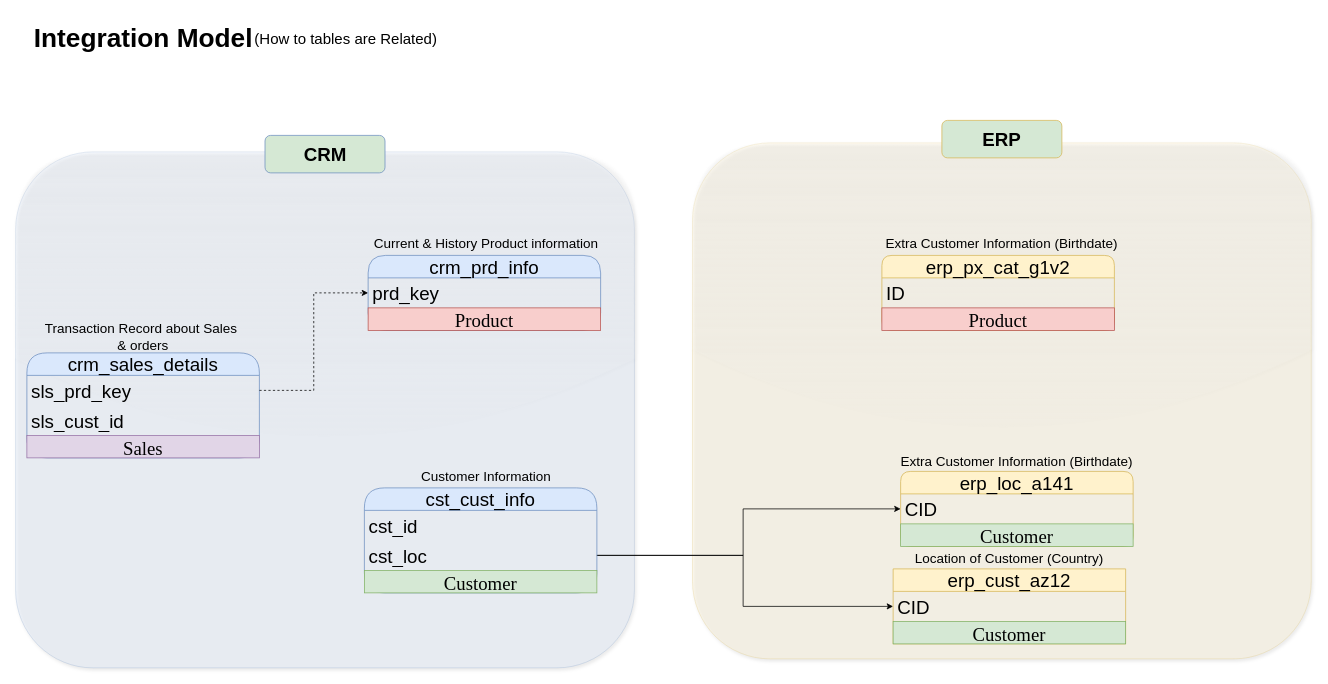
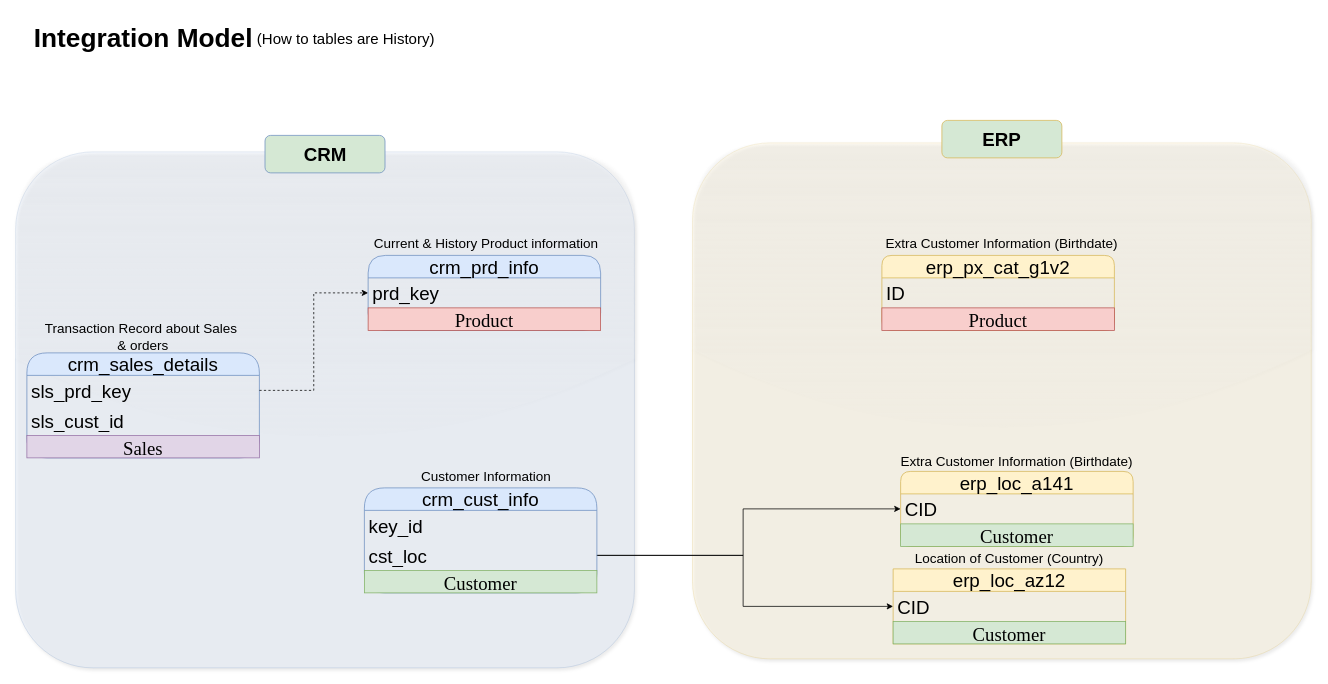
  <mxCell id="0" />
  <mxCell id="1" parent="0" />
  <mxCell id="2" value="" style="rounded=1;whiteSpace=wrap;html=1;fillColor=#fff2cc;strokeColor=#d6b656;glass=1;shadow=1;opacity=30;gradientColor=none;" parent="1" vertex="1"><mxGeometry x="922.5" y="190" width="825" height="688" as="geometry" /></mxCell>
  <mxCell id="3" value="" style="rounded=1;whiteSpace=wrap;html=1;fillColor=#dae8fc;strokeColor=#6c8ebf;glass=1;shadow=1;opacity=30;" parent="1" vertex="1"><mxGeometry x="20" y="202" width="825" height="688" as="geometry" /></mxCell>
  <mxCell id="4" value="&lt;font&gt;&lt;b&gt;Integration Model&lt;/b&gt;&lt;/font&gt;" style="text;html=1;align=center;verticalAlign=middle;resizable=0;points=[];autosize=1;strokeColor=none;fillColor=none;fontSize=35;" parent="1" vertex="1"><mxGeometry x="30" y="20" width="320" height="60" as="geometry" /></mxCell>
- <mxCell id="5" value="&lt;font&gt;(How to tables are Related)&lt;/font&gt;" style="text;html=1;align=center;verticalAlign=middle;resizable=0;points=[];autosize=1;strokeColor=none;fillColor=none;fontSize=20;" parent="1" vertex="1"><mxGeometry x="325" y="31" width="270" height="40" as="geometry" /></mxCell>
+ <mxCell id="5" value="&lt;font&gt;(How to tables are History)&lt;/font&gt;" style="text;html=1;align=center;verticalAlign=middle;resizable=0;points=[];autosize=1;strokeColor=none;fillColor=none;fontSize=20;" parent="1" vertex="1"><mxGeometry x="325" y="31" width="270" height="40" as="geometry" /></mxCell>
  <mxCell id="6" value="crm_sales_details" style="swimlane;fontStyle=0;childLayout=stackLayout;horizontal=1;startSize=30;horizontalStack=0;resizeParent=1;resizeParentMax=0;resizeLast=0;collapsible=1;marginBottom=0;whiteSpace=wrap;html=1;fontSize=25;fillColor=#dae8fc;strokeColor=#6c8ebf;rounded=1;arcSize=30;" parent="1" vertex="1"><mxGeometry x="35" y="470" width="310" height="140" as="geometry" /></mxCell>
  <mxCell id="7" value="sls_prd_key" style="text;strokeColor=none;fillColor=none;align=left;verticalAlign=middle;spacingLeft=4;spacingRight=4;overflow=hidden;points=[[0,0.5],[1,0.5]];portConstraint=eastwest;rotatable=0;whiteSpace=wrap;html=1;fontSize=25;" parent="6" vertex="1"><mxGeometry y="30" width="310" height="40" as="geometry" /></mxCell>
  <mxCell id="8" value="sls_cust_id" style="text;strokeColor=none;fillColor=none;align=left;verticalAlign=middle;spacingLeft=4;spacingRight=4;overflow=hidden;points=[[0,0.5],[1,0.5]];portConstraint=eastwest;rotatable=0;whiteSpace=wrap;html=1;fontSize=25;" parent="6" vertex="1"><mxGeometry y="70" width="310" height="40" as="geometry" /></mxCell>
  <mxCell id="9" value="&lt;span&gt;Sales&lt;/span&gt;" style="text;html=1;strokeColor=#9673a6;fillColor=#e1d5e7;align=center;verticalAlign=middle;whiteSpace=wrap;overflow=hidden;fontSize=25;fontStyle=0;fontFamily=Tahoma;" parent="6" vertex="1"><mxGeometry y="110" width="310" height="30" as="geometry" /></mxCell>
  <mxCell id="10" style="edgeStyle=orthogonalEdgeStyle;rounded=0;orthogonalLoop=1;jettySize=auto;html=1;entryX=0;entryY=0.5;entryDx=0;entryDy=0;dashed=1;" parent="1" source="7" target="34" edge="1"><mxGeometry relative="1" as="geometry" /></mxCell>
  <mxCell id="11" style="edgeStyle=orthogonalEdgeStyle;rounded=0;orthogonalLoop=1;jettySize=auto;html=1;entryX=0;entryY=0.5;entryDx=0;entryDy=0;exitX=1;exitY=0.5;exitDx=0;exitDy=0;" parent="1" source="19" target="24" edge="1"><mxGeometry relative="1" as="geometry"><Array as="points"><mxPoint x="990" y="740" /><mxPoint x="990" y="808" /></Array></mxGeometry></mxCell>
  <mxCell id="12" style="edgeStyle=orthogonalEdgeStyle;rounded=0;orthogonalLoop=1;jettySize=auto;html=1;entryX=0;entryY=0.5;entryDx=0;entryDy=0;" parent="1" source="19" target="29" edge="1"><mxGeometry relative="1" as="geometry"><Array as="points"><mxPoint x="990" y="740" /><mxPoint x="990" y="678" /></Array></mxGeometry></mxCell>
  <mxCell id="13" value="Transaction Record about Sales&amp;nbsp;&lt;div&gt;&amp;amp; orders&lt;/div&gt;" style="text;html=1;align=center;verticalAlign=middle;whiteSpace=wrap;rounded=0;fontSize=18;rotation=0;" parent="1" vertex="1"><mxGeometry x="30" y="434" width="320" height="30" as="geometry" /></mxCell>
  <mxCell id="14" value="CRM" style="rounded=1;whiteSpace=wrap;html=1;fontSize=25;fillColor=#d5e8d4;strokeColor=#6c8ebf;fontStyle=1;" parent="1" vertex="1"><mxGeometry x="352.5" y="180" width="160" height="50" as="geometry" /></mxCell>
  <mxCell id="15" value="ERP" style="rounded=1;whiteSpace=wrap;html=1;fontSize=25;fillColor=#d5e8d4;strokeColor=#d6b656;fontStyle=1;" parent="1" vertex="1"><mxGeometry x="1255" y="160" width="160" height="50" as="geometry" /></mxCell>
  <mxCell id="16" value="" style="group" parent="1" vertex="1" connectable="0"><mxGeometry x="485" y="620" width="325" height="140" as="geometry" /></mxCell>
- <mxCell id="17" value="cst_cust_info" style="swimlane;fontStyle=0;childLayout=stackLayout;horizontal=1;startSize=30;horizontalStack=0;resizeParent=1;resizeParentMax=0;resizeLast=0;collapsible=1;marginBottom=0;whiteSpace=wrap;html=1;fontSize=25;fillColor=#dae8fc;strokeColor=#6c8ebf;rounded=1;arcSize=30;" parent="16" vertex="1"><mxGeometry y="30" width="310" height="140" as="geometry" /></mxCell>
- <mxCell id="18" value="cst_id" style="text;strokeColor=none;fillColor=none;align=left;verticalAlign=middle;spacingLeft=4;spacingRight=4;overflow=hidden;points=[[0,0.5],[1,0.5]];portConstraint=eastwest;rotatable=0;whiteSpace=wrap;html=1;fontSize=25;" parent="17" vertex="1"><mxGeometry y="30" width="310" height="40" as="geometry" /></mxCell>
+ <mxCell id="17" value="crm_cust_info" style="swimlane;fontStyle=0;childLayout=stackLayout;horizontal=1;startSize=30;horizontalStack=0;resizeParent=1;resizeParentMax=0;resizeLast=0;collapsible=1;marginBottom=0;whiteSpace=wrap;html=1;fontSize=25;fillColor=#dae8fc;strokeColor=#6c8ebf;rounded=1;arcSize=30;" parent="16" vertex="1"><mxGeometry y="30" width="310" height="140" as="geometry" /></mxCell>
+ <mxCell id="18" value="key_id" style="text;strokeColor=none;fillColor=none;align=left;verticalAlign=middle;spacingLeft=4;spacingRight=4;overflow=hidden;points=[[0,0.5],[1,0.5]];portConstraint=eastwest;rotatable=0;whiteSpace=wrap;html=1;fontSize=25;" parent="17" vertex="1"><mxGeometry y="30" width="310" height="40" as="geometry" /></mxCell>
  <mxCell id="19" value="cst_loc" style="text;strokeColor=none;fillColor=none;align=left;verticalAlign=middle;spacingLeft=4;spacingRight=4;overflow=hidden;points=[[0,0.5],[1,0.5]];portConstraint=eastwest;rotatable=0;whiteSpace=wrap;html=1;fontSize=25;" parent="17" vertex="1"><mxGeometry y="70" width="310" height="40" as="geometry" /></mxCell>
  <mxCell id="20" value="&lt;span&gt;Customer&lt;/span&gt;" style="text;html=1;strokeColor=#82b366;fillColor=#d5e8d4;align=center;verticalAlign=middle;whiteSpace=wrap;overflow=hidden;fontSize=25;fontStyle=0;fontFamily=Tahoma;" parent="17" vertex="1"><mxGeometry y="110" width="310" height="30" as="geometry" /></mxCell>
  <mxCell id="21" value="Customer Information&amp;nbsp;" style="text;html=1;align=center;verticalAlign=middle;whiteSpace=wrap;rounded=0;fontSize=18;rotation=0;" parent="16" vertex="1"><mxGeometry x="5" width="320" height="30" as="geometry" /></mxCell>
  <mxCell id="22" value="" style="group" parent="1" vertex="1" connectable="0"><mxGeometry x="1170" y="730" width="350" height="98" as="geometry" /></mxCell>
- <mxCell id="23" value="erp_cust_az12" style="swimlane;fontStyle=0;childLayout=stackLayout;horizontal=1;startSize=30;horizontalStack=0;resizeParent=1;resizeParentMax=0;resizeLast=0;collapsible=1;marginBottom=0;whiteSpace=wrap;html=1;fontSize=25;fillColor=#fff2cc;strokeColor=#d6b656;" parent="22" vertex="1"><mxGeometry x="20" y="28" width="310" height="100" as="geometry" /></mxCell>
+ <mxCell id="23" value="erp_loc_az12" style="swimlane;fontStyle=0;childLayout=stackLayout;horizontal=1;startSize=30;horizontalStack=0;resizeParent=1;resizeParentMax=0;resizeLast=0;collapsible=1;marginBottom=0;whiteSpace=wrap;html=1;fontSize=25;fillColor=#fff2cc;strokeColor=#d6b656;" parent="22" vertex="1"><mxGeometry x="20" y="28" width="310" height="100" as="geometry" /></mxCell>
  <mxCell id="24" value="CID" style="text;strokeColor=none;fillColor=none;align=left;verticalAlign=middle;spacingLeft=4;spacingRight=4;overflow=hidden;points=[[0,0.5],[1,0.5]];portConstraint=eastwest;rotatable=0;whiteSpace=wrap;html=1;fontSize=25;" parent="23" vertex="1"><mxGeometry y="30" width="310" height="40" as="geometry" /></mxCell>
  <mxCell id="25" value="&lt;span&gt;Customer&lt;/span&gt;" style="text;html=1;strokeColor=#82b366;fillColor=#d5e8d4;align=center;verticalAlign=middle;whiteSpace=wrap;overflow=hidden;fontSize=25;fontStyle=0;fontFamily=Tahoma;" parent="23" vertex="1"><mxGeometry y="70" width="310" height="30" as="geometry" /></mxCell>
  <mxCell id="26" value="Location of Customer (Country)" style="text;html=1;align=center;verticalAlign=middle;whiteSpace=wrap;rounded=0;fontSize=18;rotation=0;" parent="22" vertex="1"><mxGeometry width="350" height="30" as="geometry" /></mxCell>
  <mxCell id="27" value="" style="group" parent="1" vertex="1" connectable="0"><mxGeometry x="1180" y="600" width="350" height="98" as="geometry" /></mxCell>
  <mxCell id="28" value="erp_loc_a141" style="swimlane;fontStyle=0;childLayout=stackLayout;horizontal=1;startSize=30;horizontalStack=0;resizeParent=1;resizeParentMax=0;resizeLast=0;collapsible=1;marginBottom=0;whiteSpace=wrap;html=1;fontSize=25;fillColor=#fff2cc;strokeColor=#d6b656;rounded=1;" parent="27" vertex="1"><mxGeometry x="20" y="28" width="310" height="100" as="geometry" /></mxCell>
  <mxCell id="29" value="CID" style="text;strokeColor=none;fillColor=none;align=left;verticalAlign=middle;spacingLeft=4;spacingRight=4;overflow=hidden;points=[[0,0.5],[1,0.5]];portConstraint=eastwest;rotatable=0;whiteSpace=wrap;html=1;fontSize=25;" parent="28" vertex="1"><mxGeometry y="30" width="310" height="40" as="geometry" /></mxCell>
  <mxCell id="30" value="&lt;span&gt;Customer&lt;/span&gt;" style="text;html=1;strokeColor=#82b366;fillColor=#d5e8d4;align=center;verticalAlign=middle;whiteSpace=wrap;overflow=hidden;fontSize=25;fontStyle=0;fontFamily=Tahoma;" parent="28" vertex="1"><mxGeometry y="70" width="310" height="30" as="geometry" /></mxCell>
  <mxCell id="31" value="Extra Customer Information (Birthdate)" style="text;html=1;align=center;verticalAlign=middle;whiteSpace=wrap;rounded=0;fontSize=18;rotation=0;" parent="27" vertex="1"><mxGeometry width="350" height="30" as="geometry" /></mxCell>
  <mxCell id="32" value="" style="group" parent="1" vertex="1" connectable="0"><mxGeometry x="490" y="310" width="320" height="140" as="geometry" /></mxCell>
  <mxCell id="33" value="crm_prd_info" style="swimlane;fontStyle=0;childLayout=stackLayout;horizontal=1;startSize=30;horizontalStack=0;resizeParent=1;resizeParentMax=0;resizeLast=0;collapsible=1;marginBottom=0;whiteSpace=wrap;html=1;fontSize=25;fillColor=#dae8fc;strokeColor=#6c8ebf;rounded=1;arcSize=26;" parent="32" vertex="1"><mxGeometry y="30" width="310" height="100" as="geometry" /></mxCell>
  <mxCell id="34" value="prd_key" style="text;strokeColor=none;fillColor=none;align=left;verticalAlign=middle;spacingLeft=4;spacingRight=4;overflow=hidden;points=[[0,0.5],[1,0.5]];portConstraint=eastwest;rotatable=0;whiteSpace=wrap;html=1;fontSize=25;" parent="33" vertex="1"><mxGeometry y="30" width="310" height="40" as="geometry" /></mxCell>
  <mxCell id="35" value="&lt;span&gt;Product&lt;/span&gt;" style="text;html=1;strokeColor=#b85450;fillColor=#f8cecc;align=center;verticalAlign=middle;whiteSpace=wrap;overflow=hidden;fontSize=25;fontStyle=0;fontFamily=Tahoma;" parent="33" vertex="1"><mxGeometry y="70" width="310" height="30" as="geometry" /></mxCell>
  <mxCell id="36" value="Current &amp;amp; History Product information&amp;nbsp;" style="text;html=1;align=center;verticalAlign=middle;whiteSpace=wrap;rounded=0;fontSize=18;rotation=0;" parent="32" vertex="1"><mxGeometry width="320" height="30" as="geometry" /></mxCell>
  <mxCell id="37" value="" style="group" parent="1" vertex="1" connectable="0"><mxGeometry x="1160" y="310" width="350" height="100" as="geometry" /></mxCell>
  <mxCell id="38" value="erp_px_cat_g1v2" style="swimlane;fontStyle=0;childLayout=stackLayout;horizontal=1;startSize=30;horizontalStack=0;resizeParent=1;resizeParentMax=0;resizeLast=0;collapsible=1;marginBottom=0;whiteSpace=wrap;html=1;fontSize=25;fillColor=#fff2cc;strokeColor=#d6b656;rounded=1;" parent="37" vertex="1"><mxGeometry x="15" y="30" width="310" height="100" as="geometry" /></mxCell>
  <mxCell id="39" value="ID" style="text;strokeColor=none;fillColor=none;align=left;verticalAlign=middle;spacingLeft=4;spacingRight=4;overflow=hidden;points=[[0,0.5],[1,0.5]];portConstraint=eastwest;rotatable=0;whiteSpace=wrap;html=1;fontSize=25;" parent="38" vertex="1"><mxGeometry y="30" width="310" height="40" as="geometry" /></mxCell>
  <mxCell id="40" value="&lt;span&gt;Product&lt;/span&gt;" style="text;html=1;strokeColor=#b85450;fillColor=#f8cecc;align=center;verticalAlign=middle;whiteSpace=wrap;overflow=hidden;fontSize=25;fontStyle=0;fontFamily=Tahoma;" parent="38" vertex="1"><mxGeometry y="70" width="310" height="30" as="geometry" /></mxCell>
  <mxCell id="41" value="Extra Customer Information (Birthdate)" style="text;html=1;align=center;verticalAlign=middle;whiteSpace=wrap;rounded=0;fontSize=18;rotation=0;" parent="37" vertex="1"><mxGeometry width="350" height="30" as="geometry" /></mxCell>
